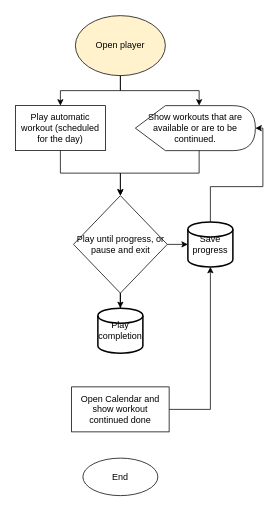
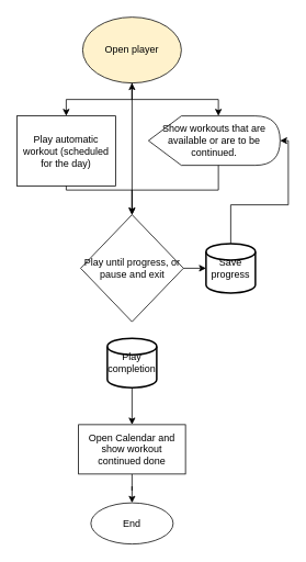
  <mxCell id="0" />
  <mxCell id="1" parent="0" />
  <mxCell id="2" value="Open player" style="ellipse;whiteSpace=wrap;html=1;fillColor=#fff2cc;" vertex="1" parent="1"><mxGeometry x="100" y="20" width="120" height="80" as="geometry" /></mxCell>
- <mxCell id="3" value="Play automatic workout (scheduled for the day)" style="rounded=0;whiteSpace=wrap;html=1;" vertex="1" parent="1"><mxGeometry x="20" y="140" width="120" height="60" as="geometry" /></mxCell>
+ <mxCell id="3" value="Play automatic workout (scheduled for the day)" style="rounded=0;whiteSpace=wrap;html=1;" vertex="1" parent="1"><mxGeometry x="20" y="140" width="120" height="85" as="geometry" /></mxCell>
  <mxCell id="4" value="Show workouts that are available or are to be continued." style="shape=display;whiteSpace=wrap;html=1;" vertex="1" parent="1"><mxGeometry x="180" y="140" width="160" height="60" as="geometry" /></mxCell>
  <mxCell id="5" value="" style="endArrow=classic;html=1;rounded=0;entryX=0.5;entryY=0;entryDx=0;entryDy=0;exitX=0.5;exitY=1;exitDx=0;exitDy=0;" edge="1" parent="1" source="2" target="3"><mxGeometry width="50" height="50" relative="1" as="geometry"><mxPoint x="170" y="190" as="sourcePoint" /><mxPoint x="220" y="140" as="targetPoint" /><Array as="points"><mxPoint x="160" y="120" /><mxPoint x="80" y="120" /></Array></mxGeometry></mxCell>
  <mxCell id="6" value="" style="endArrow=classic;html=1;rounded=0;entryX=0;entryY=0;entryDx=85;entryDy=0;entryPerimeter=0;exitX=0.5;exitY=1;exitDx=0;exitDy=0;" edge="1" parent="1" source="2" target="4"><mxGeometry width="50" height="50" relative="1" as="geometry"><mxPoint x="170" y="190" as="sourcePoint" /><mxPoint x="220" y="140" as="targetPoint" /><Array as="points"><mxPoint x="160" y="120" /><mxPoint x="265" y="120" /></Array></mxGeometry></mxCell>
  <mxCell id="7" value="" style="edgeStyle=orthogonalEdgeStyle;rounded=0;orthogonalLoop=1;jettySize=auto;html=1;" edge="1" parent="1" source="9"><mxGeometry relative="1" as="geometry"><mxPoint x="250" y="325" as="targetPoint" /></mxGeometry></mxCell>
- <mxCell id="8" value="" style="edgeStyle=orthogonalEdgeStyle;rounded=0;orthogonalLoop=1;jettySize=auto;html=1;" edge="1" parent="1" source="9" target="15"><mxGeometry relative="1" as="geometry" /></mxCell>
+ <mxCell id="8" value="" style="edgeStyle=orthogonalEdgeStyle;rounded=0;orthogonalLoop=1;jettySize=auto;html=1;" edge="1" parent="1" source="9" target="2"><mxGeometry relative="1" as="geometry" /></mxCell>
  <mxCell id="9" value="Play until progress, or pause and exit" style="strokeWidth=1;html=1;shape=mxgraph.flowchart.decision;whiteSpace=wrap;" vertex="1" parent="1"><mxGeometry x="97.5" y="260" width="125" height="130" as="geometry" /></mxCell>
  <mxCell id="10" value="" style="endArrow=classic;html=1;rounded=0;entryX=0.5;entryY=0;entryDx=0;entryDy=0;entryPerimeter=0;exitX=0.5;exitY=1;exitDx=0;exitDy=0;" edge="1" parent="1" source="3" target="9"><mxGeometry width="50" height="50" relative="1" as="geometry"><mxPoint x="100" y="280" as="sourcePoint" /><mxPoint x="150" y="230" as="targetPoint" /><Array as="points"><mxPoint x="80" y="230" /><mxPoint x="160" y="230" /></Array></mxGeometry></mxCell>
  <mxCell id="11" value="" style="endArrow=classic;html=1;rounded=0;exitX=0;exitY=0;exitDx=85;exitDy=60;exitPerimeter=0;entryX=0.5;entryY=0;entryDx=0;entryDy=0;entryPerimeter=0;" edge="1" parent="1" source="4" target="9"><mxGeometry width="50" height="50" relative="1" as="geometry"><mxPoint x="100" y="280" as="sourcePoint" /><mxPoint x="150" y="230" as="targetPoint" /><Array as="points"><mxPoint x="265" y="230" /><mxPoint x="160" y="230" /></Array></mxGeometry></mxCell>
  <mxCell id="12" value="" style="edgeStyle=orthogonalEdgeStyle;rounded=0;orthogonalLoop=1;jettySize=auto;html=1;" edge="1" parent="1" source="13" target="4"><mxGeometry relative="1" as="geometry"><Array as="points"><mxPoint x="280" y="248" /><mxPoint x="350" y="248" /><mxPoint x="350" y="170" /></Array></mxGeometry></mxCell>
  <mxCell id="13" value="Save progress" style="strokeWidth=2;html=1;shape=mxgraph.flowchart.database;whiteSpace=wrap;" vertex="1" parent="1"><mxGeometry x="250" y="295" width="60" height="60" as="geometry" /></mxCell>
+ <mxCell id="14" value="" style="edgeStyle=orthogonalEdgeStyle;rounded=0;orthogonalLoop=1;jettySize=auto;html=1;" edge="1" parent="1" source="15" target="17"><mxGeometry relative="1" as="geometry" /></mxCell>
  <mxCell id="15" value="Play completion" style="strokeWidth=2;html=1;shape=mxgraph.flowchart.database;whiteSpace=wrap;" vertex="1" parent="1"><mxGeometry x="130" y="410" width="60" height="60" as="geometry" /></mxCell>
- <mxCell id="16" value="" style="edgeStyle=orthogonalEdgeStyle;rounded=0;orthogonalLoop=1;jettySize=auto;html=1;" edge="1" parent="1" source="17" target="13"><mxGeometry relative="1" as="geometry" /></mxCell>
+ <mxCell id="16" value="" style="edgeStyle=orthogonalEdgeStyle;rounded=0;orthogonalLoop=1;jettySize=auto;html=1;" edge="1" parent="1" source="17" target="18"><mxGeometry relative="1" as="geometry" /></mxCell>
  <mxCell id="17" value="Open Calendar and show workout continued done" style="rounded=0;whiteSpace=wrap;html=1;" vertex="1" parent="1"><mxGeometry x="95" y="515" width="130" height="60" as="geometry" /></mxCell>
  <mxCell id="18" value="End" style="ellipse;whiteSpace=wrap;html=1;" vertex="1" parent="1"><mxGeometry x="110" y="610" width="100" height="50" as="geometry" /></mxCell>
